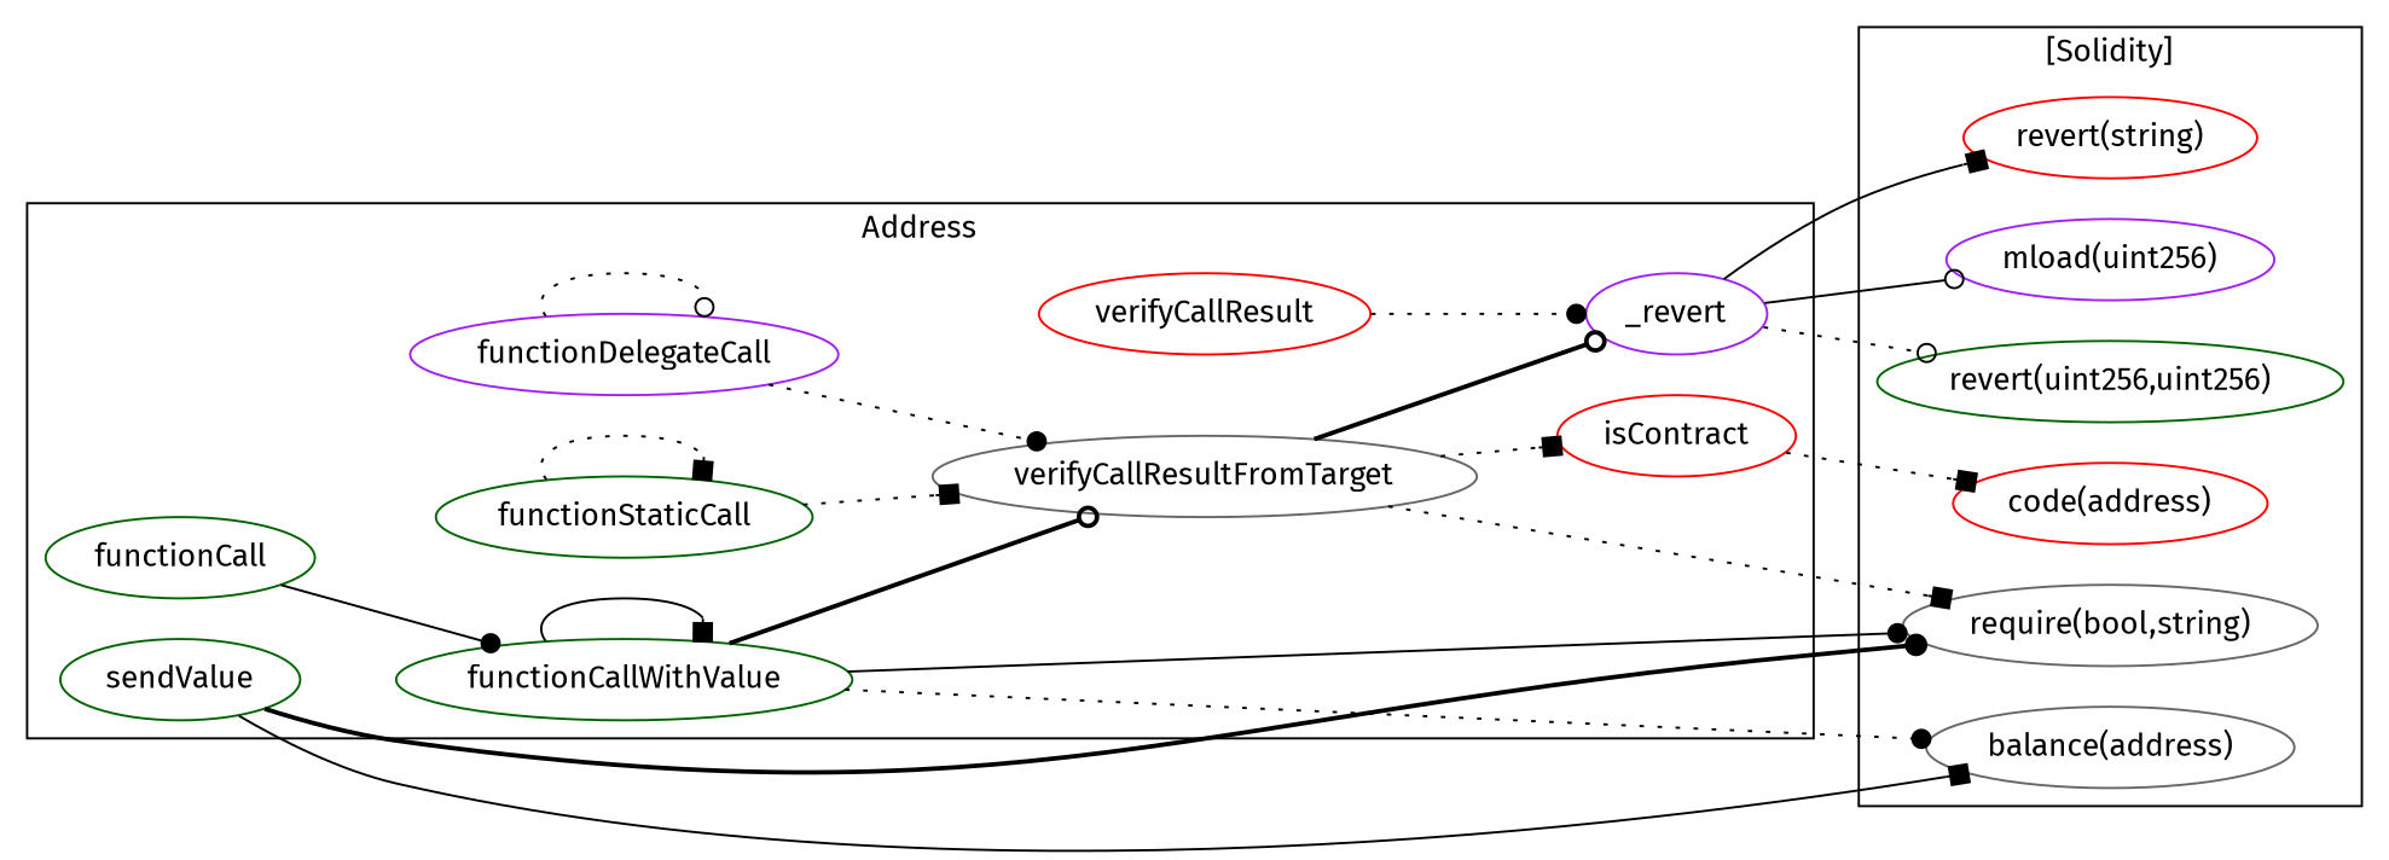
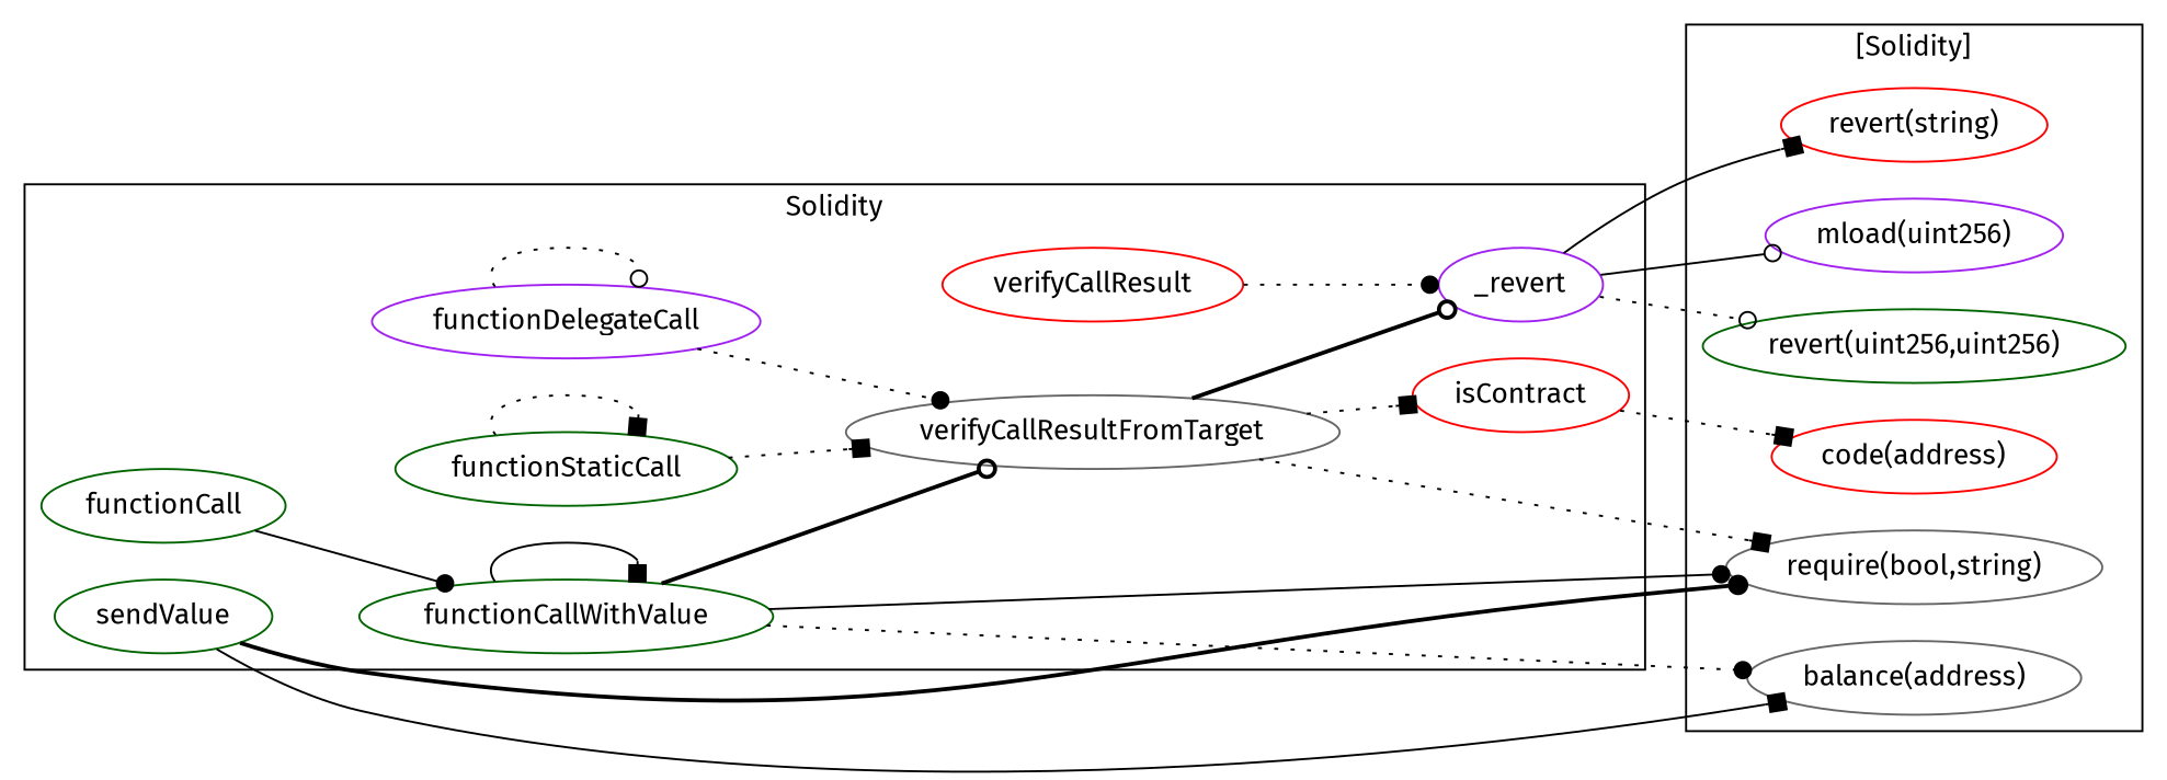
  strict digraph {
    fontname="Fira Sans"
    rankdir=LR
    node [color=darkgreen fontname="Fira Sans"]
    edge [arrowhead=box fontname="Fira Sans" style=dotted]
    n1 [color=red label=isContract]
    n2 [color=purple label=_revert]
    n3 [color=gray40 label=verifyCallResultFromTarget]
    n4 [label=sendValue]
    n5 [label=functionCall]
    n6 [label=functionCallWithValue]
    n7 [color=red label=verifyCallResult]
    n8 [color=purple label=functionDelegateCall]
    n9 [label=functionStaticCall]
    "code(address)" [color=red]
    "revert(string)" [color=red]
    "mload(uint256)" [color=purple]
    "revert(uint256,uint256)"
    "require(bool,string)" [color=gray40]
    "balance(address)" [color=gray40]
    subgraph cluster_1 {
-     label=Address
+     label=Solidity
      n1
      n2
      n3
      n4
      n5
      n6
      n7
      n8
      n9
    }
    subgraph cluster_2 {
      label="[Solidity]"
      "code(address)"
      "revert(string)"
      "mload(uint256)"
      "revert(uint256,uint256)"
      "require(bool,string)"
      "balance(address)"
    }
    n1 -> "code(address)"
    n2 -> "revert(string)" [style=solid]
    n2 -> "mload(uint256)" [arrowhead=odot style=solid]
    n2 -> "revert(uint256,uint256)" [arrowhead=odot]
    n3 -> n1
    n3 -> n2 [arrowhead=odot style=bold]
    n3 -> "require(bool,string)"
    n4 -> "require(bool,string)" [arrowhead=dot style=bold]
    n4 -> "balance(address)" [style=solid]
    n5 -> n6 [arrowhead=dot style=solid]
    n6 -> n3 [arrowhead=odot style=bold]
    n6 -> n6 [style=solid]
    n6 -> "require(bool,string)" [arrowhead=dot style=solid]
    n6 -> "balance(address)" [arrowhead=dot]
    n7 -> n2 [arrowhead=dot]
    n8 -> n3 [arrowhead=dot]
    n8 -> n8 [arrowhead=odot]
    n9 -> n3
    n9 -> n9
  }
